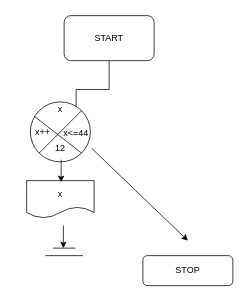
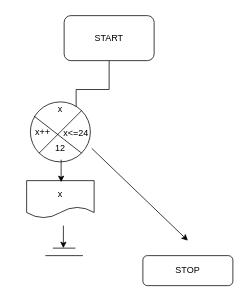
  <mxCell id="0" />
  <mxCell id="1" parent="0" />
  <mxCell id="2" value="" style="edgeStyle=orthogonalEdgeStyle;rounded=0;orthogonalLoop=1;jettySize=auto;html=1;" edge="1" parent="1" source="3" target="10"><mxGeometry relative="1" as="geometry" /></mxCell>
  <mxCell id="3" value="START" style="rounded=1;whiteSpace=wrap;html=1;" vertex="1" parent="1"><mxGeometry x="85" y="20" width="120" height="60" as="geometry" /></mxCell>
  <mxCell id="4" value="STOP" style="rounded=1;whiteSpace=wrap;html=1;" vertex="1" parent="1"><mxGeometry x="190" y="340" width="120" height="40" as="geometry" /></mxCell>
  <mxCell id="5" value="&lt;br&gt;&lt;br&gt;&lt;br&gt;12" style="ellipse;whiteSpace=wrap;html=1;aspect=fixed;" vertex="1" parent="1"><mxGeometry x="40" y="135" width="80" height="80" as="geometry" /></mxCell>
  <mxCell id="6" value="" style="endArrow=none;html=1;rounded=0;exitX=0;exitY=1;exitDx=0;exitDy=0;entryX=1;entryY=0;entryDx=0;entryDy=0;" edge="1" parent="1" source="5" target="5"><mxGeometry width="50" height="50" relative="1" as="geometry"><mxPoint x="200" y="350" as="sourcePoint" /><mxPoint x="130" y="140" as="targetPoint" /><Array as="points" /></mxGeometry></mxCell>
  <mxCell id="7" value="" style="endArrow=none;html=1;rounded=0;entryX=1;entryY=1;entryDx=0;entryDy=0;exitX=0.063;exitY=0.238;exitDx=0;exitDy=0;exitPerimeter=0;" edge="1" parent="1" source="5" target="5"><mxGeometry width="50" height="50" relative="1" as="geometry"><mxPoint x="0" y="160" as="sourcePoint" /><mxPoint x="50" y="110" as="targetPoint" /></mxGeometry></mxCell>
  <mxCell id="8" value="&amp;nbsp; &amp;nbsp; x++" style="text;html=1;strokeColor=none;fillColor=none;align=center;verticalAlign=middle;whiteSpace=wrap;rounded=0;" vertex="1" parent="1"><mxGeometry x="20" y="160" width="60" height="30" as="geometry" /></mxCell>
  <mxCell id="9" value="x" style="text;html=1;strokeColor=none;fillColor=none;align=center;verticalAlign=middle;whiteSpace=wrap;rounded=0;" vertex="1" parent="1"><mxGeometry x="50" y="130" width="60" height="30" as="geometry" /></mxCell>
- <mxCell id="10" value="x&amp;lt;=44" style="text;html=1;strokeColor=none;fillColor=none;align=center;verticalAlign=middle;whiteSpace=wrap;rounded=0;" vertex="1" parent="1"><mxGeometry x="61" y="157" width="80" height="40" as="geometry" /></mxCell>
+ <mxCell id="10" value="x&amp;lt;=24" style="text;html=1;strokeColor=none;fillColor=none;align=center;verticalAlign=middle;whiteSpace=wrap;rounded=0;" vertex="1" parent="1"><mxGeometry x="61" y="157" width="80" height="40" as="geometry" /></mxCell>
  <mxCell id="11" value="x" style="shape=document;whiteSpace=wrap;html=1;boundedLbl=1;" vertex="1" parent="1"><mxGeometry x="35" y="240" width="90" height="50" as="geometry" /></mxCell>
  <mxCell id="12" value="" style="endArrow=none;html=1;rounded=0;" edge="1" parent="1"><mxGeometry width="50" height="50" relative="1" as="geometry"><mxPoint x="70" y="330" as="sourcePoint" /><mxPoint x="100" y="330" as="targetPoint" /></mxGeometry></mxCell>
  <mxCell id="13" value="" style="endArrow=none;html=1;rounded=0;" edge="1" parent="1"><mxGeometry width="50" height="50" relative="1" as="geometry"><mxPoint x="60" y="340" as="sourcePoint" /><mxPoint x="110" y="340" as="targetPoint" /></mxGeometry></mxCell>
  <mxCell id="14" value="" style="endArrow=classic;html=1;rounded=0;" edge="1" parent="1"><mxGeometry width="50" height="50" relative="1" as="geometry"><mxPoint x="84" y="300" as="sourcePoint" /><mxPoint x="84" y="330" as="targetPoint" /></mxGeometry></mxCell>
  <mxCell id="15" value="" style="endArrow=classic;html=1;rounded=0;" edge="1" parent="1"><mxGeometry width="50" height="50" relative="1" as="geometry"><mxPoint x="81" y="212" as="sourcePoint" /><mxPoint x="81" y="242" as="targetPoint" /></mxGeometry></mxCell>
  <mxCell id="16" value="" style="endArrow=classic;html=1;rounded=0;" edge="1" parent="1" source="10"><mxGeometry width="50" height="50" relative="1" as="geometry"><mxPoint x="200" y="350" as="sourcePoint" /><mxPoint x="250" y="320" as="targetPoint" /></mxGeometry></mxCell>
